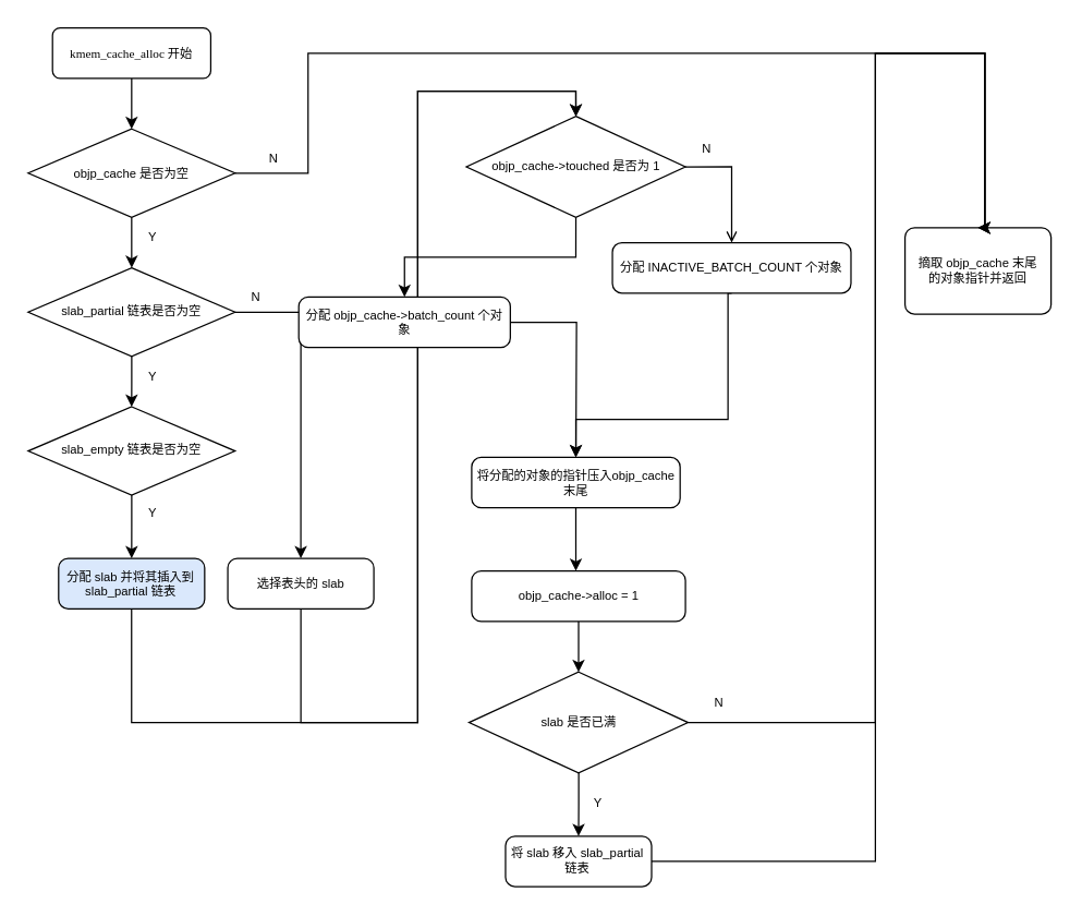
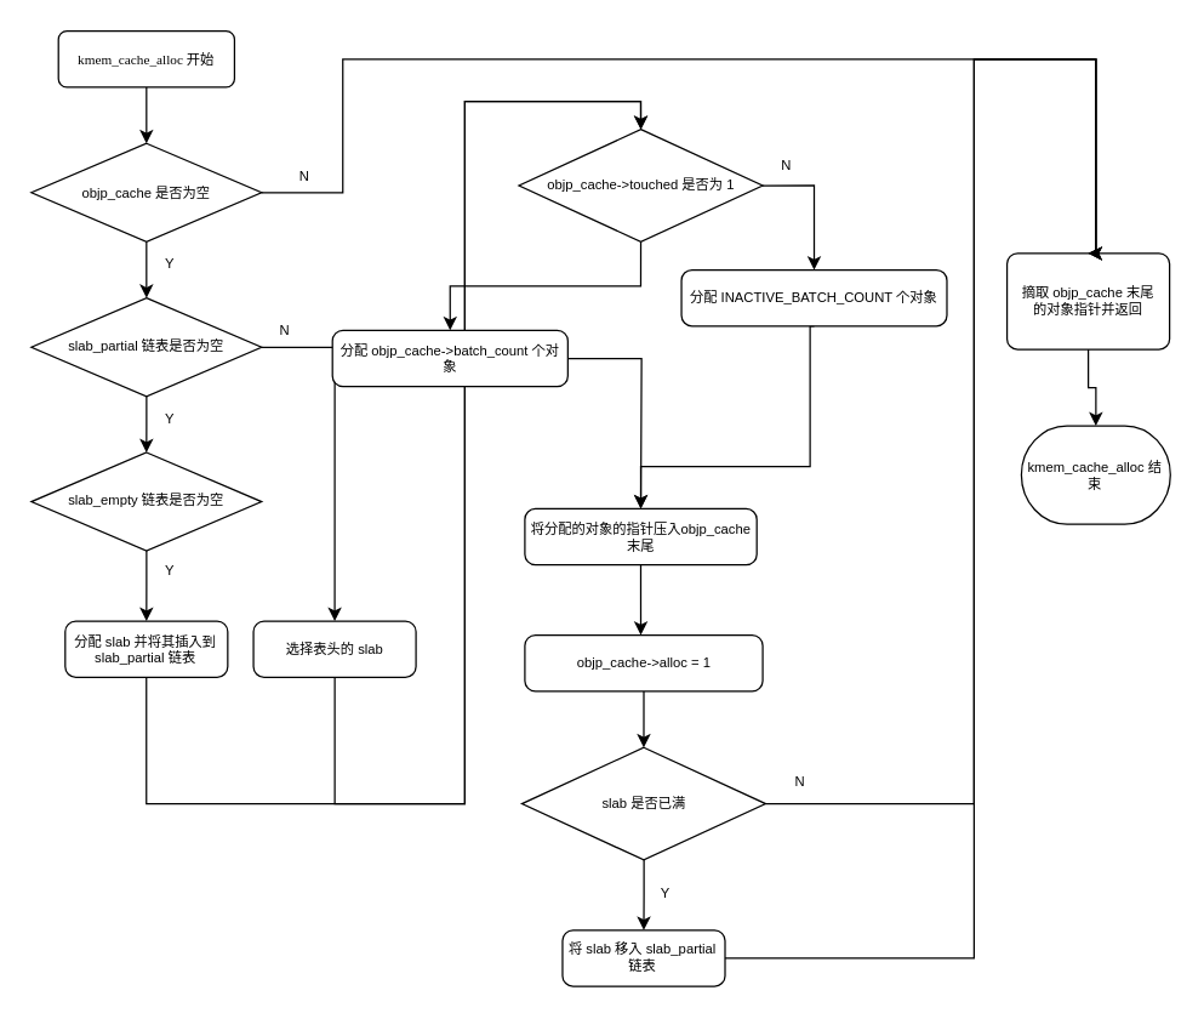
  <mxCell id="0" />
  <mxCell id="1" parent="0" />
  <mxCell id="2" value="kmem_cache_alloc 开始" style="rounded=1;labelBackgroundColor=none;fontFamily=宋体;fillColor=default;strokeWidth=1;container=0;fontSize=9;" parent="1" vertex="1"><mxGeometry x="37.872" y="20" width="116.17" height="37.059" as="geometry" /></mxCell>
  <mxCell id="3" style="edgeStyle=orthogonalEdgeStyle;rounded=0;orthogonalLoop=1;jettySize=auto;html=1;exitX=0.5;exitY=1;exitDx=0;exitDy=0;exitPerimeter=0;strokeWidth=1;fontSize=9;" parent="1" source="4" edge="1"><mxGeometry relative="1" as="geometry"><mxPoint x="95.957" y="196.029" as="targetPoint" /></mxGeometry></mxCell>
  <mxCell id="4" value="objp_cache 是否为空" style="strokeWidth=1;html=1;shape=mxgraph.flowchart.decision;whiteSpace=wrap;container=0;fontSize=9;" parent="1" vertex="1"><mxGeometry x="20" y="94.118" width="151.915" height="64.853" as="geometry" /></mxCell>
  <mxCell id="5" style="edgeStyle=orthogonalEdgeStyle;rounded=0;orthogonalLoop=1;jettySize=auto;html=1;exitX=0.5;exitY=1;exitDx=0;exitDy=0;entryX=0.5;entryY=0;entryDx=0;entryDy=0;entryPerimeter=0;strokeWidth=1;fontSize=9;" parent="1" source="2" target="4" edge="1"><mxGeometry relative="1" as="geometry" /></mxCell>
  <mxCell id="6" value="&lt;font style=&quot;font-size: 9px;&quot;&gt;Y&lt;/font&gt;" style="text;html=1;align=center;verticalAlign=middle;resizable=0;points=[];autosize=1;strokeColor=none;fillColor=none;strokeWidth=1;container=0;fontSize=9;" parent="1" vertex="1"><mxGeometry x="95.957" y="163.603" width="30" height="20" as="geometry" /></mxCell>
  <mxCell id="7" value="摘取 objp_cache 末尾&lt;br style=&quot;font-size: 9px;&quot;&gt;的对象指针并返回" style="rounded=1;whiteSpace=wrap;html=1;absoluteArcSize=1;arcSize=14;strokeWidth=1;container=0;fontSize=9;" parent="1" vertex="1"><mxGeometry x="663.77" y="166.57" width="107.23" height="63.43" as="geometry" /></mxCell>
  <mxCell id="8" style="edgeStyle=orthogonalEdgeStyle;rounded=0;orthogonalLoop=1;jettySize=auto;html=1;entryX=0.5;entryY=0;entryDx=0;entryDy=0;strokeWidth=1;fontSize=9;" parent="1" source="4" target="7" edge="1"><mxGeometry relative="1" as="geometry"><mxPoint x="627.66" y="168.235" as="targetPoint" /><Array as="points"><mxPoint x="225.532" y="126.544" /><mxPoint x="225.532" y="38.529" /><mxPoint x="722.383" y="38.529" /></Array></mxGeometry></mxCell>
  <mxCell id="9" style="edgeStyle=orthogonalEdgeStyle;rounded=0;orthogonalLoop=1;jettySize=auto;html=1;strokeWidth=1;fontSize=9;" parent="1" source="10" edge="1"><mxGeometry relative="1" as="geometry"><mxPoint x="95.957" y="297.941" as="targetPoint" /></mxGeometry></mxCell>
  <mxCell id="10" value="slab_partial 链表是否为空" style="strokeWidth=1;html=1;shape=mxgraph.flowchart.decision;whiteSpace=wrap;container=0;fontSize=9;" parent="1" vertex="1"><mxGeometry x="20" y="196.029" width="151.915" height="64.853" as="geometry" /></mxCell>
  <mxCell id="11" value="Y" style="text;html=1;align=center;verticalAlign=middle;resizable=0;points=[];autosize=1;strokeColor=none;fillColor=none;strokeWidth=1;container=0;fontSize=9;" parent="1" vertex="1"><mxGeometry x="95.957" y="265.515" width="30" height="20" as="geometry" /></mxCell>
  <mxCell id="12" value="N" style="text;html=1;align=center;verticalAlign=middle;resizable=0;points=[];autosize=1;strokeColor=none;fillColor=none;strokeWidth=1;container=0;fontSize=9;" parent="1" vertex="1"><mxGeometry x="171.915" y="208.074" width="30" height="20" as="geometry" /></mxCell>
  <mxCell id="13" style="edgeStyle=orthogonalEdgeStyle;rounded=0;orthogonalLoop=1;jettySize=auto;html=1;strokeWidth=1;fontSize=9;" parent="1" source="14" edge="1"><mxGeometry relative="1" as="geometry"><mxPoint x="95.957" y="409.118" as="targetPoint" /></mxGeometry></mxCell>
  <mxCell id="14" value="slab_empty 链表是否为空" style="strokeWidth=1;html=1;shape=mxgraph.flowchart.decision;whiteSpace=wrap;container=0;fontSize=9;" parent="1" vertex="1"><mxGeometry x="20" y="297.941" width="151.915" height="64.853" as="geometry" /></mxCell>
  <mxCell id="15" value="Y" style="text;html=1;align=center;verticalAlign=middle;resizable=0;points=[];autosize=1;strokeColor=none;fillColor=none;strokeWidth=1;container=0;fontSize=9;" parent="1" vertex="1"><mxGeometry x="95.957" y="365.574" width="30" height="20" as="geometry" /></mxCell>
- <mxCell id="16" value="分配 slab 并将其插入到 slab_partial 链表" style="rounded=1;whiteSpace=wrap;html=1;absoluteArcSize=1;arcSize=14;strokeWidth=1;container=0;fontSize=9;fillColor=#dae8fc;" parent="1" vertex="1"><mxGeometry x="42.34" y="409.118" width="107.234" height="37.059" as="geometry" /></mxCell>
+ <mxCell id="16" value="分配 slab 并将其插入到 slab_partial 链表" style="rounded=1;whiteSpace=wrap;html=1;absoluteArcSize=1;arcSize=14;strokeWidth=1;container=0;fontSize=9;" parent="1" vertex="1"><mxGeometry x="42.34" y="409.118" width="107.234" height="37.059" as="geometry" /></mxCell>
  <mxCell id="17" value="选择表头的 slab" style="rounded=1;whiteSpace=wrap;html=1;absoluteArcSize=1;arcSize=14;strokeWidth=1;container=0;fontSize=9;" parent="1" vertex="1"><mxGeometry x="166.553" y="409.118" width="107.234" height="37.059" as="geometry" /></mxCell>
  <mxCell id="18" style="edgeStyle=orthogonalEdgeStyle;rounded=0;orthogonalLoop=1;jettySize=auto;html=1;entryX=0.5;entryY=0;entryDx=0;entryDy=0;strokeWidth=1;fontSize=9;" parent="1" source="10" target="17" edge="1"><mxGeometry relative="1" as="geometry"><mxPoint x="207.66" y="335" as="targetPoint" /><Array as="points"><mxPoint x="220.17" y="228.456" /></Array></mxGeometry></mxCell>
  <mxCell id="19" value="objp_cache-&amp;gt;touched 是否为 1" style="strokeWidth=1;html=1;shape=mxgraph.flowchart.decision;whiteSpace=wrap;container=0;fontSize=9;" parent="1" vertex="1"><mxGeometry x="341.702" y="84.853" width="160.851" height="74.118" as="geometry" /></mxCell>
  <mxCell id="20" style="edgeStyle=orthogonalEdgeStyle;rounded=0;orthogonalLoop=1;jettySize=auto;html=1;entryX=0.5;entryY=0;entryDx=0;entryDy=0;entryPerimeter=0;strokeWidth=1;fontSize=9;" parent="1" source="16" target="19" edge="1"><mxGeometry relative="1" as="geometry"><mxPoint x="95.957" y="501.765" as="targetPoint" /><Array as="points"><mxPoint x="95.957" y="529.559" /><mxPoint x="305.957" y="529.559" /><mxPoint x="305.957" y="66.324" /><mxPoint x="422.128" y="66.324" /></Array></mxGeometry></mxCell>
  <mxCell id="21" style="edgeStyle=orthogonalEdgeStyle;rounded=0;orthogonalLoop=1;jettySize=auto;html=1;entryX=0.5;entryY=0;entryDx=0;entryDy=0;entryPerimeter=0;strokeWidth=1;fontSize=9;" parent="1" source="17" target="19" edge="1"><mxGeometry relative="1" as="geometry"><mxPoint x="95.957" y="501.765" as="targetPoint" /><Array as="points"><mxPoint x="220.17" y="529.559" /><mxPoint x="305.957" y="529.559" /><mxPoint x="305.957" y="66.324" /><mxPoint x="422.128" y="66.324" /></Array></mxGeometry></mxCell>
  <mxCell id="22" value="N" style="text;html=1;align=center;verticalAlign=middle;resizable=0;points=[];autosize=1;strokeColor=none;fillColor=none;strokeWidth=1;container=0;fontSize=9;" parent="1" vertex="1"><mxGeometry x="502.553" y="98.75" width="30" height="20" as="geometry" /></mxCell>
  <mxCell id="23" style="edgeStyle=orthogonalEdgeStyle;rounded=0;orthogonalLoop=1;jettySize=auto;html=1;strokeWidth=1;fontSize=9;" parent="1" source="24" edge="1"><mxGeometry relative="1" as="geometry"><mxPoint x="422.128" y="335" as="targetPoint" /></mxGeometry></mxCell>
  <mxCell id="24" value="分配 objp_cache-&amp;gt;batch_count 个对象" style="rounded=1;whiteSpace=wrap;html=1;absoluteArcSize=1;arcSize=14;strokeWidth=1;container=0;fontSize=9;" parent="1" vertex="1"><mxGeometry x="218.659" y="217.353" width="155.32" height="37.059" as="geometry" /></mxCell>
  <mxCell id="25" style="edgeStyle=orthogonalEdgeStyle;rounded=0;orthogonalLoop=1;jettySize=auto;html=1;exitX=0.5;exitY=1;exitDx=0;exitDy=0;exitPerimeter=0;entryX=0.5;entryY=0;entryDx=0;entryDy=0;strokeWidth=1;fontSize=9;" parent="1" source="19" target="24" edge="1"><mxGeometry relative="1" as="geometry"><mxPoint x="422.128" y="242.353" as="targetPoint" /><Array as="points" /></mxGeometry></mxCell>
  <mxCell id="26" style="edgeStyle=orthogonalEdgeStyle;rounded=0;orthogonalLoop=1;jettySize=auto;html=1;strokeWidth=1;fontSize=9;" parent="1" source="27" edge="1"><mxGeometry relative="1" as="geometry"><mxPoint x="422.132" y="418.382" as="targetPoint" /></mxGeometry></mxCell>
  <mxCell id="27" value="将分配的对象的指针压入objp_cache 末尾" style="rounded=1;whiteSpace=wrap;html=1;absoluteArcSize=1;arcSize=14;strokeWidth=1;container=0;fontSize=9;" parent="1" vertex="1"><mxGeometry x="345.616" y="335" width="153.032" height="37.059" as="geometry" /></mxCell>
  <mxCell id="28" style="edgeStyle=orthogonalEdgeStyle;rounded=0;orthogonalLoop=1;jettySize=auto;html=1;exitX=0.5;exitY=1;exitDx=0;exitDy=0;entryX=0.5;entryY=0;entryDx=0;entryDy=0;fontSize=9;" parent="1" source="29" target="27" edge="1"><mxGeometry relative="1" as="geometry"><Array as="points"><mxPoint x="533.83" y="307.206" /><mxPoint x="422.128" y="307.206" /></Array></mxGeometry></mxCell>
  <mxCell id="29" value="分配 INACTIVE_BATCH_COUNT 个对象" style="rounded=1;whiteSpace=wrap;html=1;absoluteArcSize=1;arcSize=14;strokeWidth=1;container=0;fontSize=9;" parent="1" vertex="1"><mxGeometry x="448.936" y="177.5" width="175.149" height="37.059" as="geometry" /></mxCell>
- <mxCell id="30" style="edgeStyle=orthogonalEdgeStyle;rounded=0;orthogonalLoop=1;jettySize=auto;html=1;exitX=1;exitY=0.5;exitDx=0;exitDy=0;exitPerimeter=0;entryX=0.5;entryY=0;entryDx=0;entryDy=0;fontSize=9;endArrow=open;" parent="1" source="19" target="29" edge="1"><mxGeometry relative="1" as="geometry" /></mxCell>
+ <mxCell id="30" style="edgeStyle=orthogonalEdgeStyle;rounded=0;orthogonalLoop=1;jettySize=auto;html=1;exitX=1;exitY=0.5;exitDx=0;exitDy=0;exitPerimeter=0;entryX=0.5;entryY=0;entryDx=0;entryDy=0;fontSize=9;" parent="1" source="19" target="29" edge="1"><mxGeometry relative="1" as="geometry" /></mxCell>
  <mxCell id="31" value="objp_cache-&amp;gt;alloc = 1" style="rounded=1;whiteSpace=wrap;html=1;absoluteArcSize=1;arcSize=14;strokeWidth=1;container=0;fontSize=9;" parent="1" vertex="1"><mxGeometry x="345.616" y="418.382" width="156.937" height="37.059" as="geometry" /></mxCell>
  <mxCell id="32" value="N" style="text;html=1;align=center;verticalAlign=middle;resizable=0;points=[];autosize=1;strokeColor=none;fillColor=none;strokeWidth=1;container=0;fontSize=9;" parent="1" vertex="1"><mxGeometry x="185.319" y="106.162" width="30" height="20" as="geometry" /></mxCell>
+ <mxCell id="33" value="kmem_cache_alloc 结束" style="strokeWidth=1;html=1;shape=mxgraph.flowchart.terminator;whiteSpace=wrap;container=0;fontSize=9;" parent="1" vertex="1"><mxGeometry x="673.234" y="280.338" width="98.298" height="64.853" as="geometry" /></mxCell>
+ <mxCell id="34" style="edgeStyle=orthogonalEdgeStyle;rounded=0;orthogonalLoop=1;jettySize=auto;html=1;exitX=0.5;exitY=1;exitDx=0;exitDy=0;entryX=0.5;entryY=0;entryDx=0;entryDy=0;entryPerimeter=0;strokeWidth=1;fontSize=9;" parent="1" source="7" target="33" edge="1"><mxGeometry relative="1" as="geometry" /></mxCell>
  <mxCell id="35" style="edgeStyle=orthogonalEdgeStyle;rounded=0;orthogonalLoop=1;jettySize=auto;html=1;entryX=0.5;entryY=0;entryDx=0;entryDy=0;fontSize=9;" parent="1" source="36" target="7" edge="1"><mxGeometry relative="1" as="geometry"><mxPoint x="659.83" y="140.441" as="targetPoint" /><Array as="points"><mxPoint x="641.957" y="529.559" /><mxPoint x="641.957" y="38.529" /><mxPoint x="722.383" y="38.529" /></Array></mxGeometry></mxCell>
  <mxCell id="36" value="slab 是否已满" style="strokeWidth=1;html=1;shape=mxgraph.flowchart.decision;whiteSpace=wrap;container=0;fontSize=9;" parent="1" vertex="1"><mxGeometry x="343.659" y="492.5" width="160.851" height="74.118" as="geometry" /></mxCell>
  <mxCell id="37" style="edgeStyle=orthogonalEdgeStyle;rounded=0;orthogonalLoop=1;jettySize=auto;html=1;entryX=0.5;entryY=0;entryDx=0;entryDy=0;entryPerimeter=0;fontSize=9;" parent="1" source="31" target="36" edge="1"><mxGeometry relative="1" as="geometry"><mxPoint x="424.085" y="483.235" as="targetPoint" /></mxGeometry></mxCell>
  <mxCell id="38" value="N" style="text;html=1;align=center;verticalAlign=middle;resizable=0;points=[];autosize=1;strokeColor=none;fillColor=none;container=0;fontSize=9;" parent="1" vertex="1"><mxGeometry x="512.383" y="504.544" width="30" height="20" as="geometry" /></mxCell>
  <mxCell id="39" value="Y" style="text;html=1;align=center;verticalAlign=middle;resizable=0;points=[];autosize=1;strokeColor=none;fillColor=none;container=0;fontSize=9;" parent="1" vertex="1"><mxGeometry x="423.021" y="578.662" width="30" height="20" as="geometry" /></mxCell>
  <mxCell id="40" style="edgeStyle=orthogonalEdgeStyle;rounded=0;orthogonalLoop=1;jettySize=auto;html=1;entryX=0.5;entryY=0;entryDx=0;entryDy=0;fontSize=9;" parent="1" source="41" target="7" edge="1"><mxGeometry relative="1" as="geometry"><Array as="points"><mxPoint x="641.957" y="631.471" /><mxPoint x="641.957" y="38.529" /><mxPoint x="722.383" y="38.529" /></Array></mxGeometry></mxCell>
  <mxCell id="41" value="将 slab 移入 slab_partial 链表" style="rounded=1;whiteSpace=wrap;html=1;absoluteArcSize=1;arcSize=14;strokeWidth=1;container=0;fontSize=9;" parent="1" vertex="1"><mxGeometry x="370.468" y="612.941" width="107.234" height="37.059" as="geometry" /></mxCell>
  <mxCell id="42" style="edgeStyle=orthogonalEdgeStyle;rounded=0;orthogonalLoop=1;jettySize=auto;html=1;entryX=0.5;entryY=0;entryDx=0;entryDy=0;fontSize=9;" parent="1" source="36" target="41" edge="1"><mxGeometry relative="1" as="geometry"><mxPoint x="424.085" y="612.941" as="targetPoint" /></mxGeometry></mxCell>
